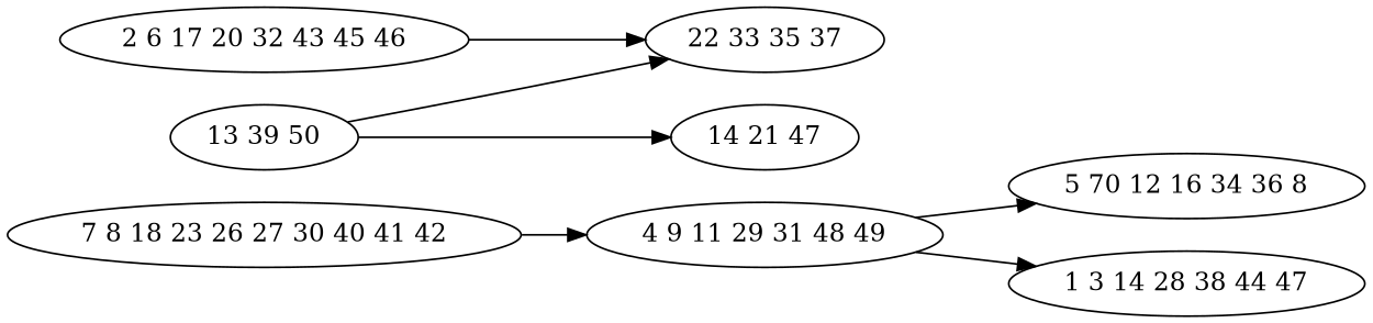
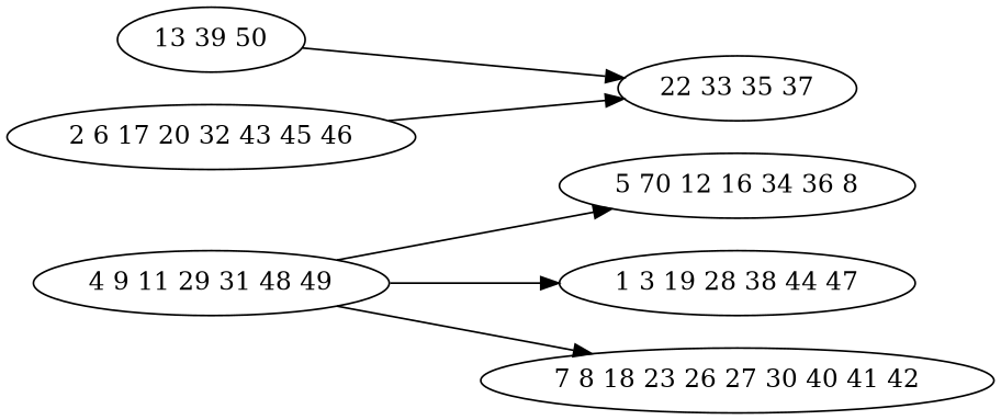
  digraph {
    rankdir=LR
    n1 [label="4 9 11 29 31 48 49"]
    n2 [label="5 70 12 16 34 36 8"]
-   n3 [label="1 3 14 28 38 44 47"]
+   n3 [label="1 3 19 28 38 44 47"]
    n4 [label="7 8 18 23 26 27 30 40 41 42"]
    n5 [label="13 39 50"]
    n6 [label="22 33 35 37"]
-   n7 [label="14 21 47"]
    n8 [label="2 6 17 20 32 43 45 46"]
    n1 -> n2
    n1 -> n3
-   n4 -> n1
+   n1 -> n4
    n5 -> n6
-   n5 -> n7
    n8 -> n6
  }
